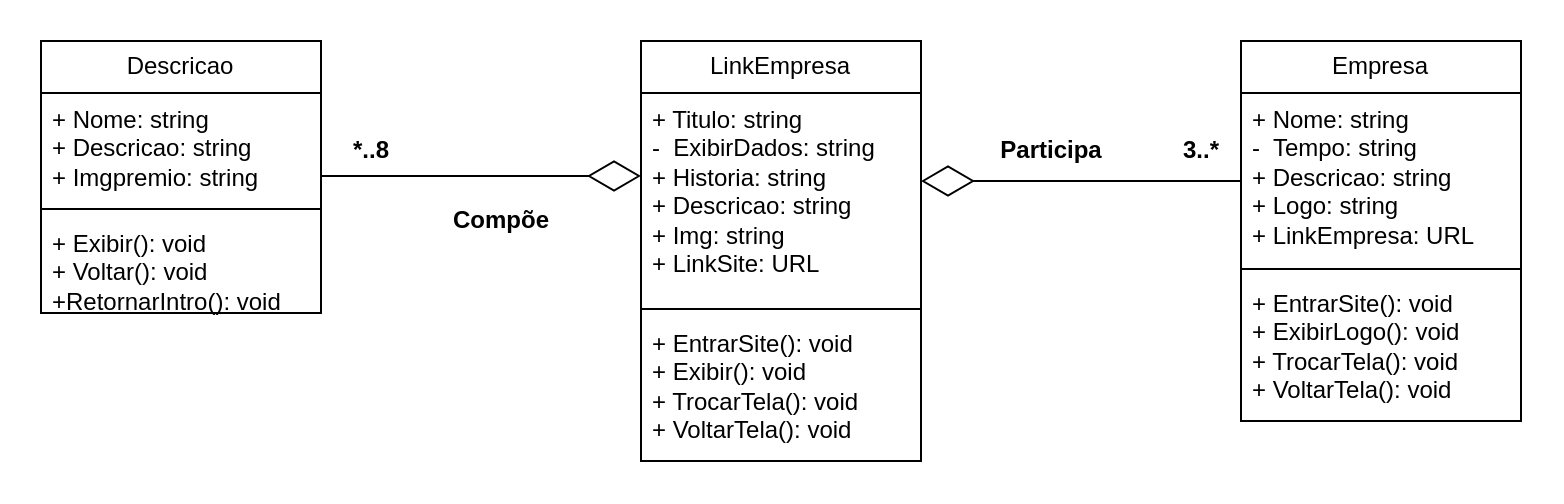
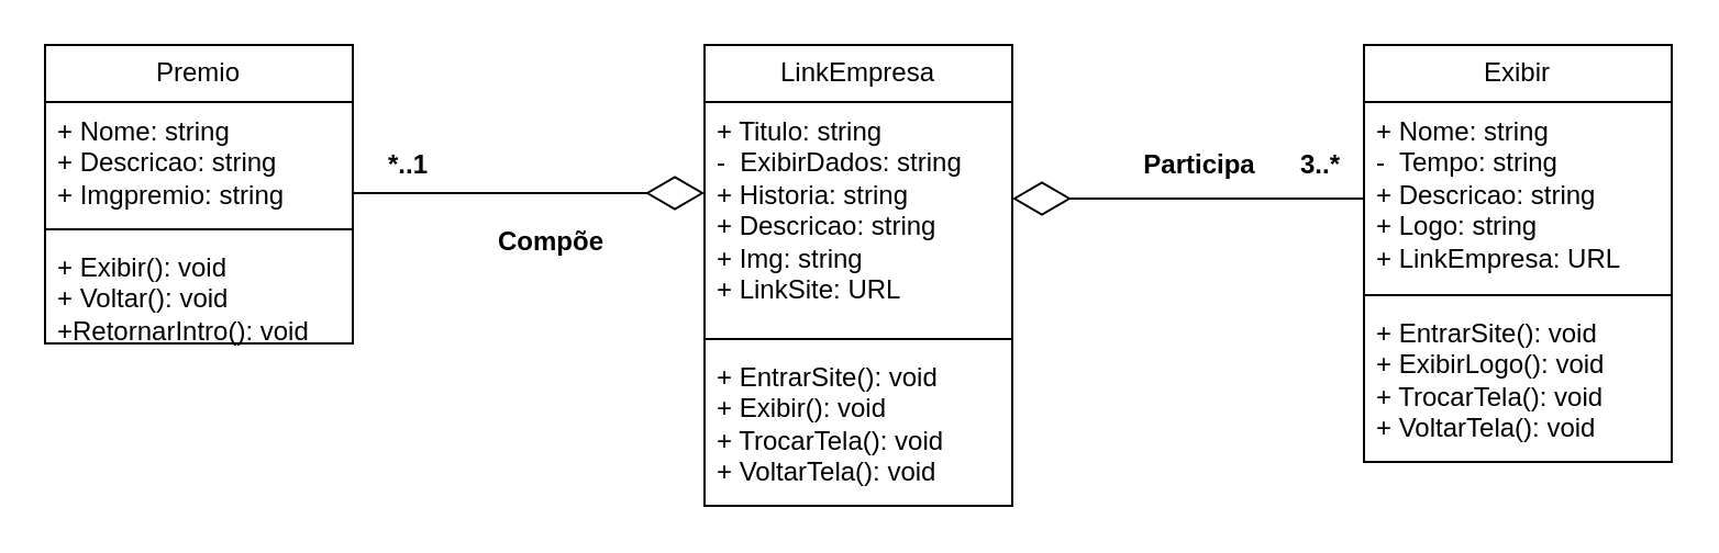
  <mxCell id="0" />
  <mxCell id="1" parent="0" />
- <mxCell id="2" value="Empresa" style="swimlane;fontStyle=0;childLayout=stackLayout;horizontal=1;startSize=26;fillColor=none;horizontalStack=0;resizeParent=1;resizeParentMax=0;resizeLast=0;collapsible=1;marginBottom=0;whiteSpace=wrap;html=1;" parent="1" vertex="1"><mxGeometry x="620" y="20" width="140" height="190" as="geometry" /></mxCell>
+ <mxCell id="2" value="Exibir" style="swimlane;fontStyle=0;childLayout=stackLayout;horizontal=1;startSize=26;fillColor=none;horizontalStack=0;resizeParent=1;resizeParentMax=0;resizeLast=0;collapsible=1;marginBottom=0;whiteSpace=wrap;html=1;" parent="1" vertex="1"><mxGeometry x="620" y="20" width="140" height="190" as="geometry" /></mxCell>
  <mxCell id="3" value="+ Nome: string&lt;div&gt;-&amp;nbsp; Tempo: string&lt;/div&gt;&lt;div&gt;+ Descricao: string&lt;/div&gt;&lt;div&gt;+ Logo: string&lt;/div&gt;&lt;div&gt;+ LinkEmpresa: URL&lt;/div&gt;&lt;div&gt;&lt;br&gt;&lt;/div&gt;" style="text;strokeColor=none;fillColor=none;align=left;verticalAlign=top;spacingLeft=4;spacingRight=4;overflow=hidden;rotatable=0;points=[[0,0.5],[1,0.5]];portConstraint=eastwest;whiteSpace=wrap;html=1;" vertex="1" parent="2"><mxGeometry y="26" width="140" height="84" as="geometry" /></mxCell>
  <mxCell id="4" value="" style="line;strokeWidth=1;fillColor=none;align=left;verticalAlign=middle;spacingTop=-1;spacingLeft=3;spacingRight=3;rotatable=0;labelPosition=right;points=[];portConstraint=eastwest;strokeColor=inherit;" parent="2" vertex="1"><mxGeometry y="110" width="140" height="8" as="geometry" /></mxCell>
  <mxCell id="5" value="+ EntrarSite(): void&lt;div&gt;+ ExibirLogo(): void&lt;/div&gt;&lt;div&gt;+ TrocarTela(): void&lt;/div&gt;&lt;div&gt;+ VoltarTela(): void&lt;/div&gt;" style="text;strokeColor=none;fillColor=none;align=left;verticalAlign=top;spacingLeft=4;spacingRight=4;overflow=hidden;rotatable=0;points=[[0,0.5],[1,0.5]];portConstraint=eastwest;whiteSpace=wrap;html=1;" parent="2" vertex="1"><mxGeometry y="118" width="140" height="72" as="geometry" /></mxCell>
- <mxCell id="6" value="Descricao" style="swimlane;fontStyle=0;childLayout=stackLayout;horizontal=1;startSize=26;fillColor=none;horizontalStack=0;resizeParent=1;resizeParentMax=0;resizeLast=0;collapsible=1;marginBottom=0;whiteSpace=wrap;html=1;" vertex="1" parent="1"><mxGeometry x="20" y="20" width="140" height="136" as="geometry" /></mxCell>
+ <mxCell id="6" value="Premio" style="swimlane;fontStyle=0;childLayout=stackLayout;horizontal=1;startSize=26;fillColor=none;horizontalStack=0;resizeParent=1;resizeParentMax=0;resizeLast=0;collapsible=1;marginBottom=0;whiteSpace=wrap;html=1;" vertex="1" parent="1"><mxGeometry x="20" y="20" width="140" height="136" as="geometry" /></mxCell>
  <mxCell id="7" value="&lt;div&gt;+ Nome: string&lt;/div&gt;&lt;div&gt;+ Descricao: string&lt;/div&gt;&lt;div&gt;+ Imgpremio: string&lt;/div&gt;" style="text;strokeColor=none;fillColor=none;align=left;verticalAlign=top;spacingLeft=4;spacingRight=4;overflow=hidden;rotatable=0;points=[[0,0.5],[1,0.5]];portConstraint=eastwest;whiteSpace=wrap;html=1;" vertex="1" parent="6"><mxGeometry y="26" width="140" height="54" as="geometry" /></mxCell>
  <mxCell id="8" value="" style="line;strokeWidth=1;fillColor=none;align=left;verticalAlign=middle;spacingTop=-1;spacingLeft=3;spacingRight=3;rotatable=0;labelPosition=right;points=[];portConstraint=eastwest;strokeColor=inherit;" vertex="1" parent="6"><mxGeometry y="80" width="140" height="8" as="geometry" /></mxCell>
  <mxCell id="9" value="+ Exibir(): void&lt;div&gt;+ Voltar(): void&lt;/div&gt;&lt;div&gt;+RetornarIntro(): void&lt;/div&gt;" style="text;strokeColor=none;fillColor=none;align=left;verticalAlign=top;spacingLeft=4;spacingRight=4;overflow=hidden;rotatable=0;points=[[0,0.5],[1,0.5]];portConstraint=eastwest;whiteSpace=wrap;html=1;" vertex="1" parent="6"><mxGeometry y="88" width="140" height="48" as="geometry" /></mxCell>
  <mxCell id="10" value="LinkEmpresa" style="swimlane;fontStyle=0;childLayout=stackLayout;horizontal=1;startSize=26;fillColor=none;horizontalStack=0;resizeParent=1;resizeParentMax=0;resizeLast=0;collapsible=1;marginBottom=0;whiteSpace=wrap;html=1;" vertex="1" parent="1"><mxGeometry x="320" y="20" width="140" height="210" as="geometry" /></mxCell>
  <mxCell id="11" value="+ Titulo: string&lt;div&gt;-&amp;nbsp; ExibirDados: string&lt;/div&gt;&lt;div&gt;+ Historia: string&lt;/div&gt;&lt;div&gt;+ Descricao: string&lt;/div&gt;&lt;div&gt;+ Img: string&lt;/div&gt;&lt;div&gt;+ LinkSite: URL&lt;/div&gt;" style="text;strokeColor=none;fillColor=none;align=left;verticalAlign=top;spacingLeft=4;spacingRight=4;overflow=hidden;rotatable=0;points=[[0,0.5],[1,0.5]];portConstraint=eastwest;whiteSpace=wrap;html=1;" vertex="1" parent="10"><mxGeometry y="26" width="140" height="104" as="geometry" /></mxCell>
  <mxCell id="12" value="" style="line;strokeWidth=1;fillColor=none;align=left;verticalAlign=middle;spacingTop=-1;spacingLeft=3;spacingRight=3;rotatable=0;labelPosition=right;points=[];portConstraint=eastwest;strokeColor=inherit;" vertex="1" parent="10"><mxGeometry y="130" width="140" height="8" as="geometry" /></mxCell>
  <mxCell id="13" value="+ EntrarSite(): void&lt;div&gt;+ Exibir(): void&lt;/div&gt;&lt;div&gt;+ TrocarTela(): void&lt;/div&gt;&lt;div&gt;+ VoltarTela(): void&lt;/div&gt;&lt;div&gt;&lt;br&gt;&lt;/div&gt;" style="text;strokeColor=none;fillColor=none;align=left;verticalAlign=top;spacingLeft=4;spacingRight=4;overflow=hidden;rotatable=0;points=[[0,0.5],[1,0.5]];portConstraint=eastwest;whiteSpace=wrap;html=1;" vertex="1" parent="10"><mxGeometry y="138" width="140" height="72" as="geometry" /></mxCell>
  <mxCell id="14" value="" style="endArrow=diamondThin;endFill=0;endSize=24;html=1;rounded=0;" edge="1" parent="1"><mxGeometry width="160" relative="1" as="geometry"><mxPoint x="160" y="87.5" as="sourcePoint" /><mxPoint x="320" y="87.5" as="targetPoint" /></mxGeometry></mxCell>
- <mxCell id="15" value="&lt;b&gt;*..8&lt;/b&gt;" style="text;html=1;align=center;verticalAlign=middle;resizable=0;points=[];autosize=1;strokeColor=none;fillColor=none;" vertex="1" parent="1"><mxGeometry x="165" y="60" width="40" height="30" as="geometry" /></mxCell>
+ <mxCell id="15" value="&lt;b&gt;*..1&lt;/b&gt;" style="text;html=1;align=center;verticalAlign=middle;resizable=0;points=[];autosize=1;strokeColor=none;fillColor=none;" vertex="1" parent="1"><mxGeometry x="165" y="60" width="40" height="30" as="geometry" /></mxCell>
  <mxCell id="16" value="&lt;b&gt;Compõe&lt;/b&gt;" style="text;html=1;align=center;verticalAlign=middle;resizable=0;points=[];autosize=1;strokeColor=none;fillColor=none;" vertex="1" parent="1"><mxGeometry x="215" y="95" width="70" height="30" as="geometry" /></mxCell>
  <mxCell id="17" value="" style="endArrow=diamondThin;endFill=0;endSize=24;html=1;rounded=0;" edge="1" parent="1"><mxGeometry width="160" relative="1" as="geometry"><mxPoint x="620" y="90" as="sourcePoint" /><mxPoint x="460" y="90" as="targetPoint" /></mxGeometry></mxCell>
  <mxCell id="18" value="&lt;b&gt;3..*&lt;/b&gt;" style="text;html=1;align=center;verticalAlign=middle;resizable=0;points=[];autosize=1;strokeColor=none;fillColor=none;" vertex="1" parent="1"><mxGeometry x="580" y="60" width="40" height="30" as="geometry" /></mxCell>
- <mxCell id="19" value="&lt;b&gt;Participa&lt;/b&gt;" style="text;html=1;align=center;verticalAlign=middle;resizable=0;points=[];autosize=1;strokeColor=none;fillColor=none;" vertex="1" parent="1"><mxGeometry x="490" y="60" width="70" height="30" as="geometry" /></mxCell>
+ <mxCell id="19" value="&lt;b&gt;Participa&lt;/b&gt;" style="text;html=1;align=center;verticalAlign=middle;resizable=0;points=[];autosize=1;strokeColor=none;fillColor=none;" vertex="1" parent="1"><mxGeometry x="510" y="60" width="70" height="30" as="geometry" /></mxCell>
